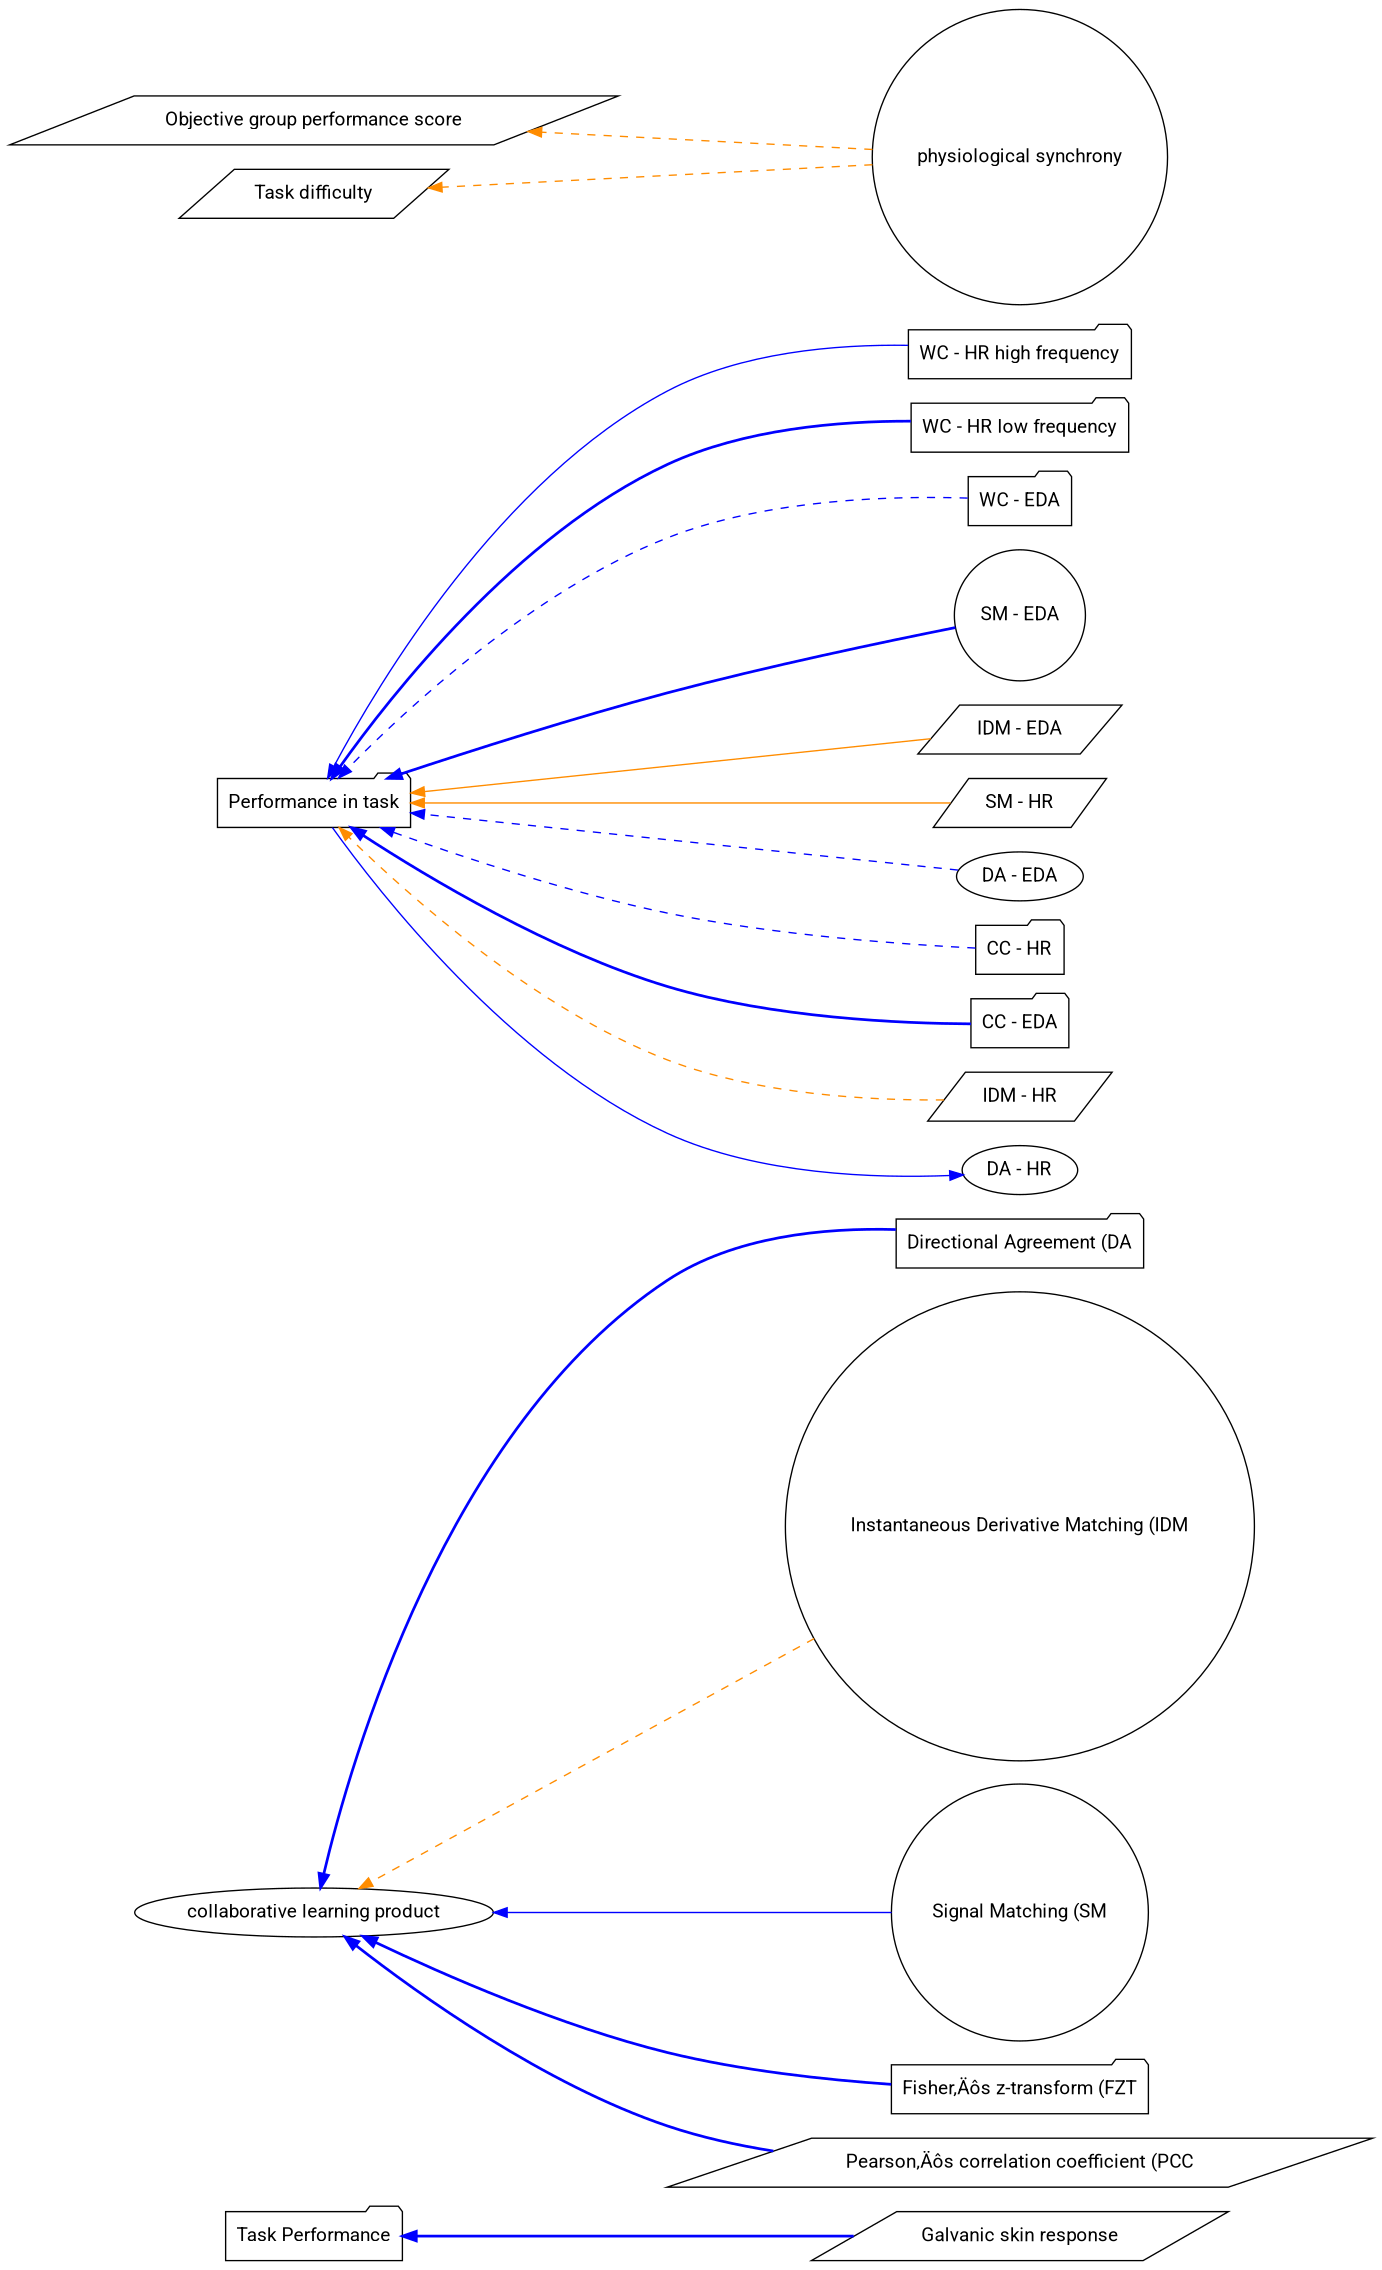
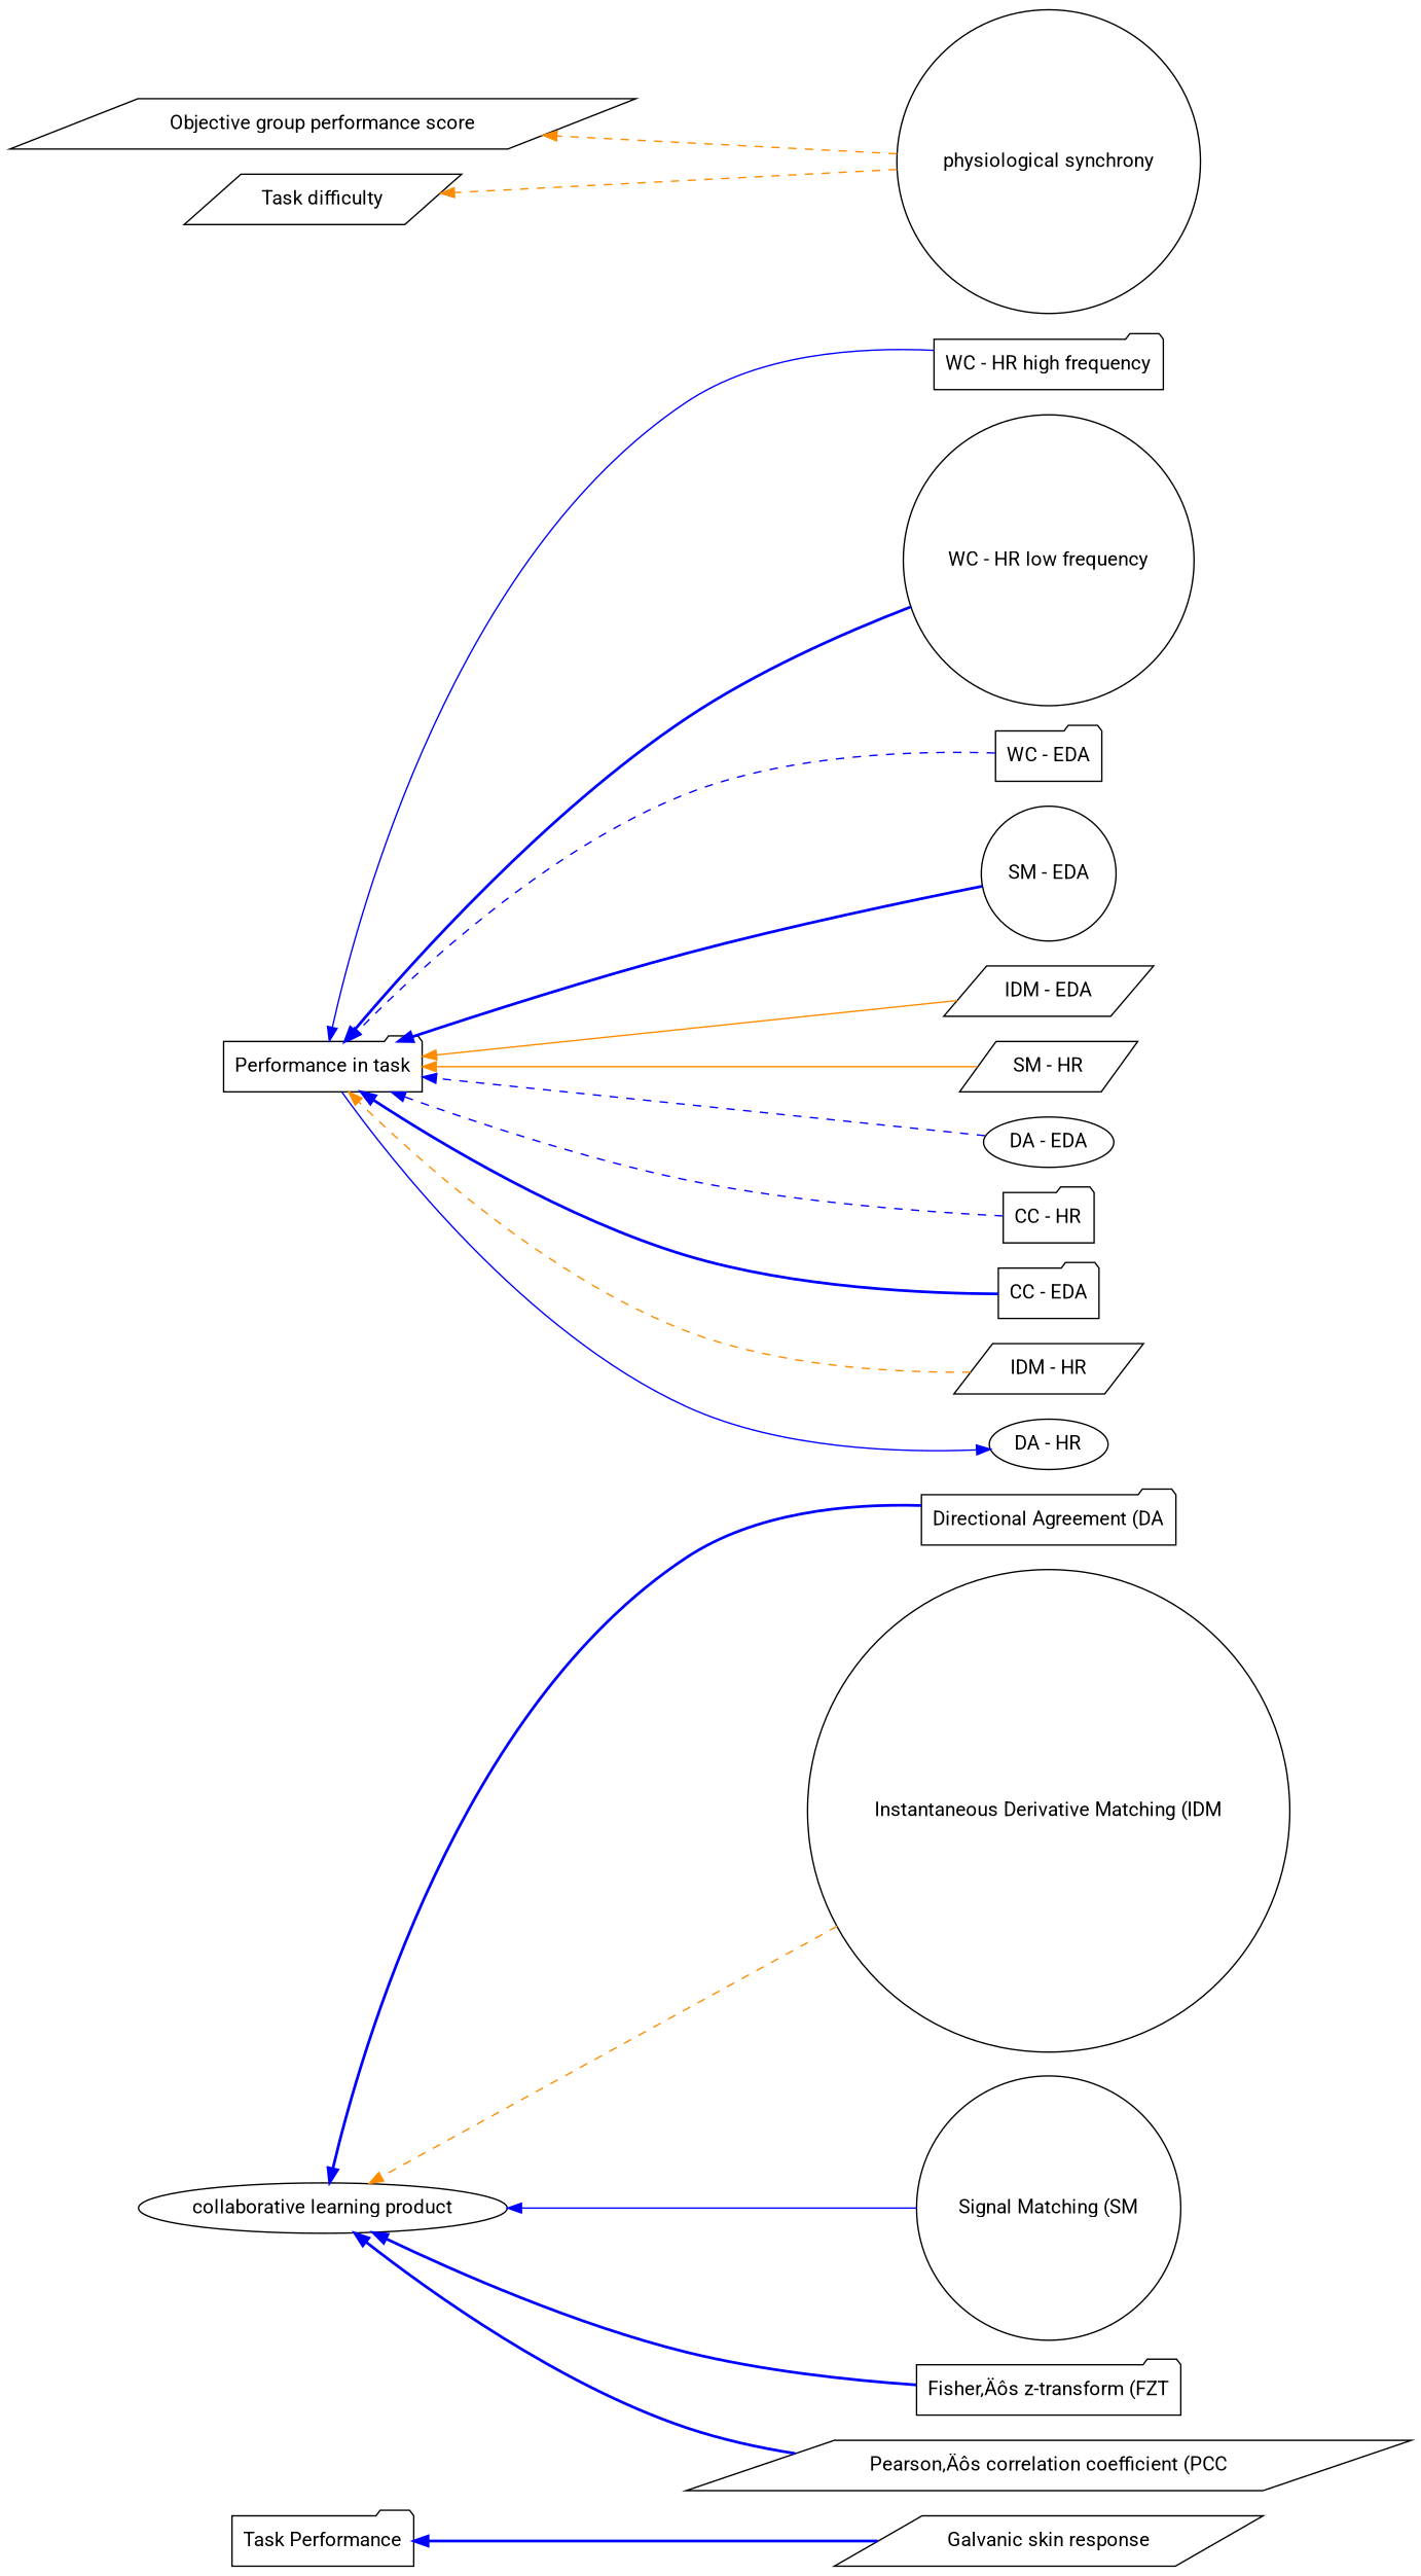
  digraph {
    fontname=Roboto
    rankdir=RL
    splines=true
    node [fontname=Roboto shape=folder]
    edge [color=blue fontname=Roboto style=bold]
    "Galvanic skin response" [shape=parallelogram]
    "Directional Agreement (DA"
    "WC - HR high frequency"
    "Instantaneous Derivative Matching (IDM" [shape=circle]
-   "WC - HR low frequency"
+   "WC - HR low frequency" [shape=circle]
    "WC - EDA"
    "SM - EDA" [shape=circle]
    "DA - HR" [shape=ellipse]
    "Signal Matching (SM" [shape=circle]
    "IDM - EDA" [shape=parallelogram]
    "Fisher‚Äôs z-transform (FZT"
    "SM - HR" [shape=parallelogram]
    "DA - EDA" [shape=ellipse]
    "CC - HR"
    "physiological synchrony" [shape=circle]
    "CC - EDA"
    "Pearson‚Äôs correlation coefficient (PCC" [shape=parallelogram]
    "IDM - HR" [shape=parallelogram]
    "Task Performance"
    "Objective group performance score" [shape=parallelogram]
    "collaborative learning product" [shape=ellipse]
    "Task difficulty" [shape=parallelogram]
    "Performance in task"
    subgraph sub_1 {
      rank=same
      "Galvanic skin response"
      "Directional Agreement (DA"
      "WC - HR high frequency"
      "Instantaneous Derivative Matching (IDM"
      "WC - HR low frequency"
      "WC - EDA"
      "SM - EDA"
      "DA - HR"
      "Signal Matching (SM"
      "IDM - EDA"
      "Fisher‚Äôs z-transform (FZT"
      "SM - HR"
      "DA - EDA"
      "CC - HR"
      "physiological synchrony"
      "CC - EDA"
      "Pearson‚Äôs correlation coefficient (PCC"
      "IDM - HR"
    }
    subgraph sub_2 {
      rank=same
      "Task Performance"
      "Objective group performance score"
      "collaborative learning product"
      "Task difficulty"
      "Performance in task"
    }
    "Galvanic skin response" -> "Task Performance"
    "Directional Agreement (DA" -> "collaborative learning product"
    "WC - HR high frequency" -> "Performance in task" [style=solid]
    "Instantaneous Derivative Matching (IDM" -> "collaborative learning product" [color=darkorange style=dashed]
    "WC - HR low frequency" -> "Performance in task"
    "WC - EDA" -> "Performance in task" [style=dashed]
    "SM - EDA" -> "Performance in task"
    "Signal Matching (SM" -> "collaborative learning product" [style=solid]
    "IDM - EDA" -> "Performance in task" [color=darkorange style=solid]
    "Fisher‚Äôs z-transform (FZT" -> "collaborative learning product"
    "SM - HR" -> "Performance in task" [color=darkorange style=solid]
    "DA - EDA" -> "Performance in task" [style=dashed]
    "CC - HR" -> "Performance in task" [style=dashed]
    "physiological synchrony" -> "Objective group performance score" [color=darkorange style=dashed]
    "physiological synchrony" -> "Task difficulty" [color=darkorange style=dashed]
    "CC - EDA" -> "Performance in task"
    "Pearson‚Äôs correlation coefficient (PCC" -> "collaborative learning product"
    "IDM - HR" -> "Performance in task" [color=darkorange style=dashed]
    "Performance in task" -> "DA - HR" [style=solid]
  }
